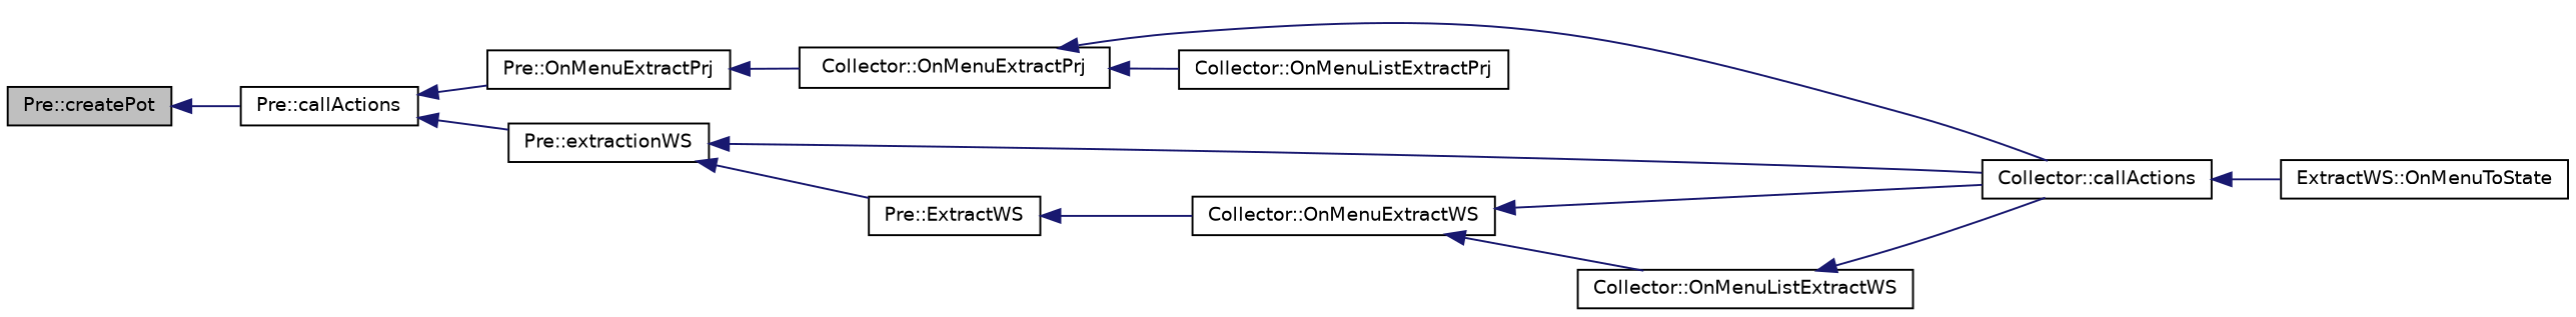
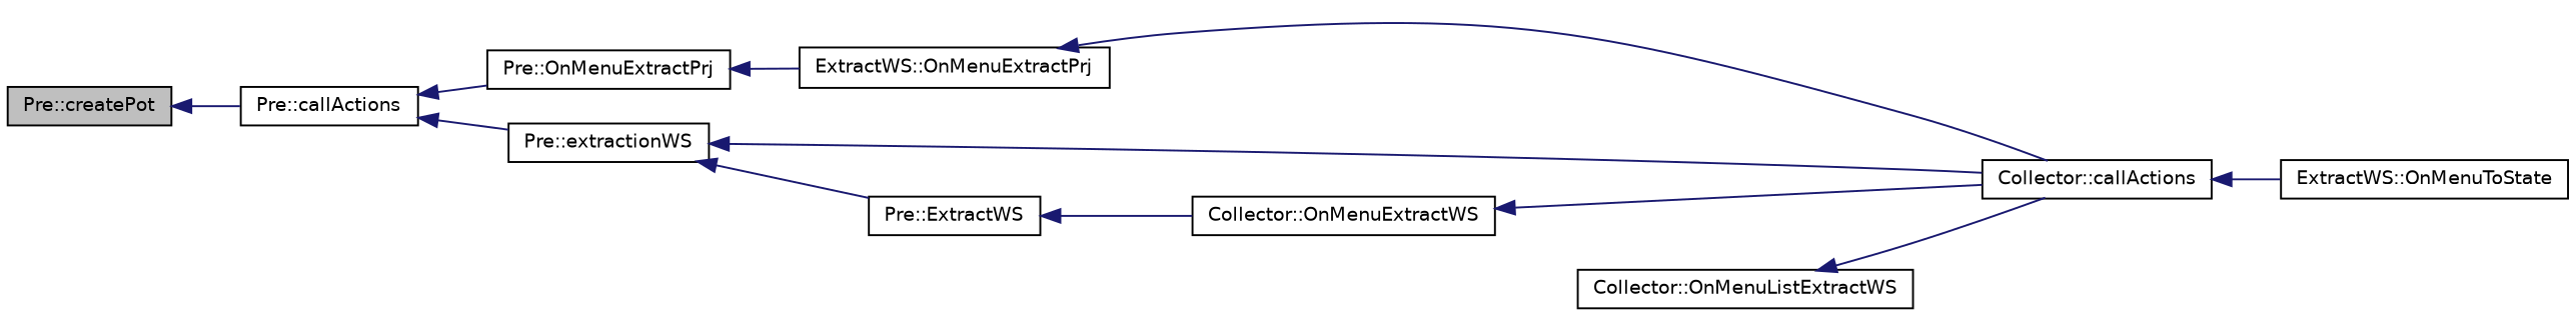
  digraph {
    rankdir=LR
    node [color=black fillcolor=white fontname=Helvetica fontsize=10 shape=record style=filled]
    edge [color=midnightblue dir=back fontname=Helvetica fontsize=10 labelfontname=Helvetica labelfontsize=10 style=solid]
    n1 [fillcolor=grey75 fontcolor=black height=0.2 label="Pre::createPot" width=0.4]
    n2 [height=0.2 label="Pre::callActions" width=0.4]
    n3 [height=0.2 label="Pre::OnMenuExtractPrj" width=0.4]
    n4 [height=0.2 label="Pre::extractionWS" width=0.4]
-   n5 [height=0.2 label="Collector::OnMenuExtractPrj" width=0.4]
+   n5 [height=0.2 label="ExtractWS::OnMenuExtractPrj" width=0.4]
    n6 [height=0.2 label="Collector::callActions" width=0.4]
    n7 [height=0.2 label="Pre::ExtractWS" width=0.4]
-   n8 [height=0.2 label="Collector::OnMenuListExtractPrj" width=0.4]
    n9 [height=0.2 label="ExtractWS::OnMenuToState" width=0.4]
    n10 [height=0.2 label="Collector::OnMenuExtractWS" width=0.4]
    n11 [height=0.2 label="Collector::OnMenuListExtractWS" width=0.4]
    n1 -> n2
    n2 -> n3
    n2 -> n4
    n3 -> n5
    n4 -> n6
    n4 -> n7
    n5 -> n6
-   n5 -> n8
    n6 -> n9
    n7 -> n10
    n10 -> n6
-   n10 -> n11
    n11 -> n6
  }
